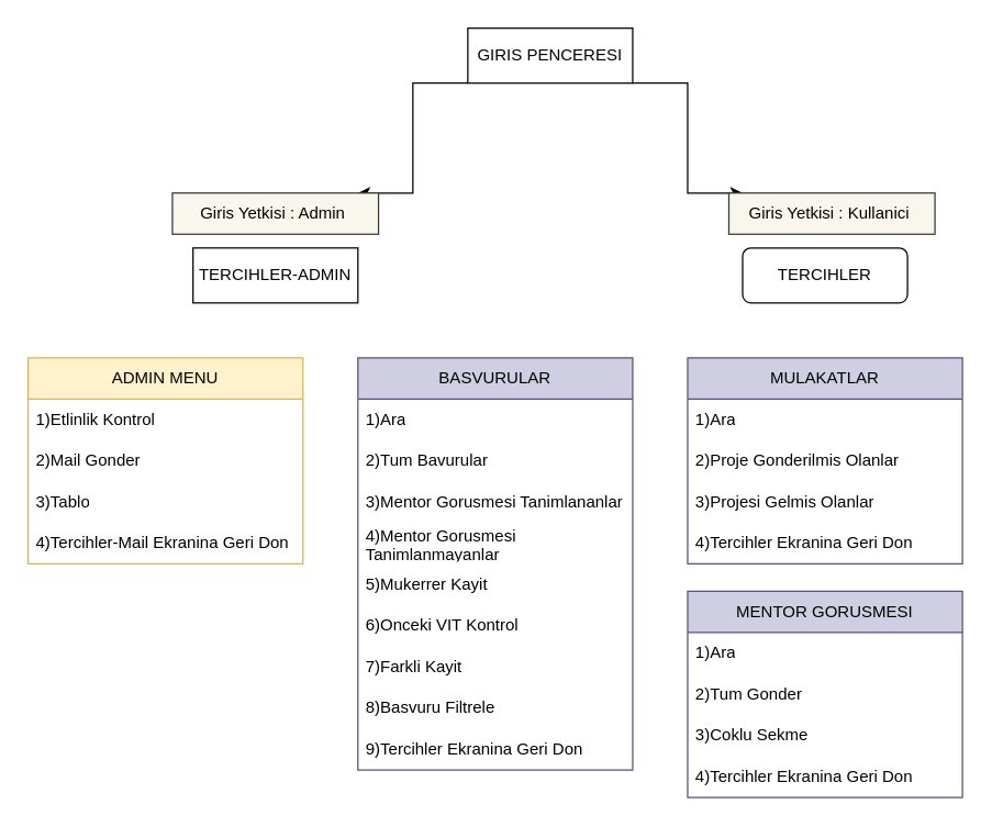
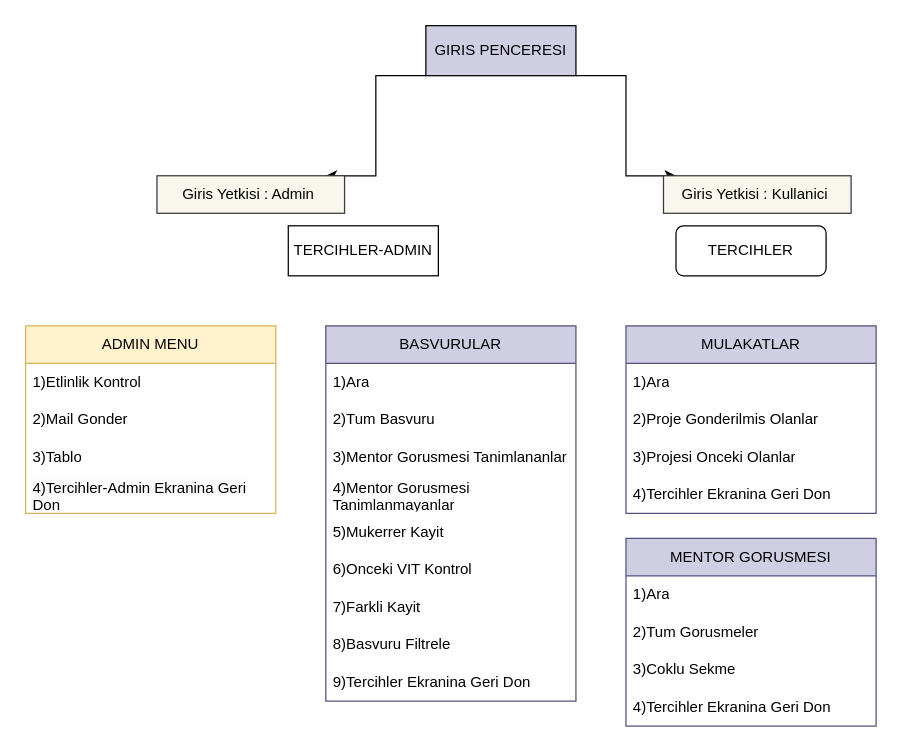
  <mxCell id="0" />
  <mxCell id="1" parent="0" />
- <mxCell id="2" value="GIRIS PENCERESI" style="rounded=0;whiteSpace=wrap;html=1;" vertex="1" parent="1"><mxGeometry x="340" y="20" width="120" height="40" as="geometry" /></mxCell>
+ <mxCell id="2" value="GIRIS PENCERESI" style="rounded=0;whiteSpace=wrap;html=1;fillColor=#d0cee2;" vertex="1" parent="1"><mxGeometry x="340" y="20" width="120" height="40" as="geometry" /></mxCell>
  <mxCell id="3" value="" style="endArrow=classic;html=1;rounded=0;edgeStyle=elbowEdgeStyle;" edge="1" parent="1"><mxGeometry width="50" height="50" relative="1" as="geometry"><mxPoint x="460" y="60" as="sourcePoint" /><mxPoint x="540" y="140" as="targetPoint" /></mxGeometry></mxCell>
  <mxCell id="4" value="" style="endArrow=classic;html=1;rounded=0;edgeStyle=elbowEdgeStyle;" edge="1" parent="1"><mxGeometry width="50" height="50" relative="1" as="geometry"><mxPoint x="340" y="60" as="sourcePoint" /><mxPoint x="260" y="140" as="targetPoint" /></mxGeometry></mxCell>
  <mxCell id="5" value="Giris Yetkisi : Admin&amp;nbsp;" style="text;html=1;align=center;verticalAlign=middle;whiteSpace=wrap;rounded=0;fillColor=#f9f7ed;strokeColor=#36393d;" vertex="1" parent="1"><mxGeometry x="125" y="140" width="150" height="30" as="geometry" /></mxCell>
  <mxCell id="6" value="Giris Yetkisi : Kullanici&amp;nbsp;" style="text;html=1;align=center;verticalAlign=middle;whiteSpace=wrap;rounded=0;fillColor=#f9f7ed;strokeColor=#36393d;" vertex="1" parent="1"><mxGeometry x="530" y="140" width="150" height="30" as="geometry" /></mxCell>
  <mxCell id="7" value="TERCIHLER" style="whiteSpace=wrap;html=1;rounded=1;" vertex="1" parent="1"><mxGeometry x="540" y="180" width="120" height="40" as="geometry" /></mxCell>
  <mxCell id="8" style="edgeStyle=none;rounded=0;orthogonalLoop=1;jettySize=auto;html=1;entryX=0.5;entryY=1;entryDx=0;entryDy=0;" edge="1" parent="1" source="9" target="9"><mxGeometry relative="1" as="geometry"><mxPoint x="200" y="250" as="targetPoint" /></mxGeometry></mxCell>
- <mxCell id="9" value="TERCIHLER-ADMIN" style="rounded=0;whiteSpace=wrap;html=1;gradientColor=default;fillColor=none;" vertex="1" parent="1"><mxGeometry x="140" y="180" width="120" height="40" as="geometry" /></mxCell>
+ <mxCell id="9" value="TERCIHLER-ADMIN" style="rounded=0;whiteSpace=wrap;html=1;gradientColor=default;fillColor=none;" vertex="1" parent="1"><mxGeometry x="230" y="180" width="120" height="40" as="geometry" /></mxCell>
  <mxCell id="10" value="BASVURULAR" style="swimlane;fontStyle=0;childLayout=stackLayout;horizontal=1;startSize=30;horizontalStack=0;resizeParent=1;resizeParentMax=0;resizeLast=0;collapsible=1;marginBottom=0;whiteSpace=wrap;html=1;fillColor=#d0cee2;strokeColor=#56517e;" vertex="1" parent="1"><mxGeometry x="260" y="260" width="200" height="300" as="geometry" /></mxCell>
  <mxCell id="11" value="1)Ara" style="text;strokeColor=none;fillColor=none;align=left;verticalAlign=middle;spacingLeft=4;spacingRight=4;overflow=hidden;points=[[0,0.5],[1,0.5]];portConstraint=eastwest;rotatable=0;whiteSpace=wrap;html=1;" vertex="1" parent="10"><mxGeometry y="30" width="200" height="30" as="geometry" /></mxCell>
- <mxCell id="12" value="2)Tum Bavurular" style="text;strokeColor=none;fillColor=none;align=left;verticalAlign=middle;spacingLeft=4;spacingRight=4;overflow=hidden;points=[[0,0.5],[1,0.5]];portConstraint=eastwest;rotatable=0;whiteSpace=wrap;html=1;" vertex="1" parent="10"><mxGeometry y="60" width="200" height="30" as="geometry" /></mxCell>
+ <mxCell id="12" value="2)Tum Basvuru" style="text;strokeColor=none;fillColor=none;align=left;verticalAlign=middle;spacingLeft=4;spacingRight=4;overflow=hidden;points=[[0,0.5],[1,0.5]];portConstraint=eastwest;rotatable=0;whiteSpace=wrap;html=1;" vertex="1" parent="10"><mxGeometry y="60" width="200" height="30" as="geometry" /></mxCell>
  <mxCell id="13" value="3)Mentor Gorusmesi Tanimlananlar" style="text;strokeColor=none;fillColor=none;align=left;verticalAlign=middle;spacingLeft=4;spacingRight=4;overflow=hidden;points=[[0,0.5],[1,0.5]];portConstraint=eastwest;rotatable=0;whiteSpace=wrap;html=1;" vertex="1" parent="10"><mxGeometry y="90" width="200" height="30" as="geometry" /></mxCell>
  <mxCell id="14" value="4)Mentor Gorusmesi Tanimlanmayanlar" style="text;strokeColor=none;fillColor=none;align=left;verticalAlign=middle;spacingLeft=4;spacingRight=4;overflow=hidden;points=[[0,0.5],[1,0.5]];portConstraint=eastwest;rotatable=0;whiteSpace=wrap;html=1;" vertex="1" parent="10"><mxGeometry y="120" width="200" height="30" as="geometry" /></mxCell>
  <mxCell id="15" value="5)Mukerrer Kayit" style="text;strokeColor=none;fillColor=none;align=left;verticalAlign=middle;spacingLeft=4;spacingRight=4;overflow=hidden;points=[[0,0.5],[1,0.5]];portConstraint=eastwest;rotatable=0;whiteSpace=wrap;html=1;" vertex="1" parent="10"><mxGeometry y="150" width="200" height="30" as="geometry" /></mxCell>
  <mxCell id="16" value="6)Onceki VIT Kontrol" style="text;strokeColor=none;fillColor=none;align=left;verticalAlign=middle;spacingLeft=4;spacingRight=4;overflow=hidden;points=[[0,0.5],[1,0.5]];portConstraint=eastwest;rotatable=0;whiteSpace=wrap;html=1;" vertex="1" parent="10"><mxGeometry y="180" width="200" height="30" as="geometry" /></mxCell>
  <mxCell id="17" value="7)Farkli Kayit" style="text;strokeColor=none;fillColor=none;align=left;verticalAlign=middle;spacingLeft=4;spacingRight=4;overflow=hidden;points=[[0,0.5],[1,0.5]];portConstraint=eastwest;rotatable=0;whiteSpace=wrap;html=1;" vertex="1" parent="10"><mxGeometry y="210" width="200" height="30" as="geometry" /></mxCell>
  <mxCell id="18" value="8)Basvuru Filtrele" style="text;strokeColor=none;fillColor=none;align=left;verticalAlign=middle;spacingLeft=4;spacingRight=4;overflow=hidden;points=[[0,0.5],[1,0.5]];portConstraint=eastwest;rotatable=0;whiteSpace=wrap;html=1;" vertex="1" parent="10"><mxGeometry y="240" width="200" height="30" as="geometry" /></mxCell>
  <mxCell id="19" value="9)Tercihler Ekranina Geri Don" style="text;strokeColor=none;fillColor=none;align=left;verticalAlign=middle;spacingLeft=4;spacingRight=4;overflow=hidden;points=[[0,0.5],[1,0.5]];portConstraint=eastwest;rotatable=0;whiteSpace=wrap;html=1;" vertex="1" parent="10"><mxGeometry y="270" width="200" height="30" as="geometry" /></mxCell>
  <mxCell id="20" value="MENTOR GORUSMESI" style="swimlane;fontStyle=0;childLayout=stackLayout;horizontal=1;startSize=30;horizontalStack=0;resizeParent=1;resizeParentMax=0;resizeLast=0;collapsible=1;marginBottom=0;whiteSpace=wrap;html=1;fillColor=#d0cee2;strokeColor=#56517e;" vertex="1" parent="1"><mxGeometry x="500" y="430" width="200" height="150" as="geometry" /></mxCell>
  <mxCell id="21" value="1)Ara" style="text;strokeColor=none;fillColor=none;align=left;verticalAlign=middle;spacingLeft=4;spacingRight=4;overflow=hidden;points=[[0,0.5],[1,0.5]];portConstraint=eastwest;rotatable=0;whiteSpace=wrap;html=1;" vertex="1" parent="20"><mxGeometry y="30" width="200" height="30" as="geometry" /></mxCell>
- <mxCell id="22" value="2)Tum Gonder" style="text;strokeColor=none;fillColor=none;align=left;verticalAlign=middle;spacingLeft=4;spacingRight=4;overflow=hidden;points=[[0,0.5],[1,0.5]];portConstraint=eastwest;rotatable=0;whiteSpace=wrap;html=1;" vertex="1" parent="20"><mxGeometry y="60" width="200" height="30" as="geometry" /></mxCell>
+ <mxCell id="22" value="2)Tum Gorusmeler" style="text;strokeColor=none;fillColor=none;align=left;verticalAlign=middle;spacingLeft=4;spacingRight=4;overflow=hidden;points=[[0,0.5],[1,0.5]];portConstraint=eastwest;rotatable=0;whiteSpace=wrap;html=1;" vertex="1" parent="20"><mxGeometry y="60" width="200" height="30" as="geometry" /></mxCell>
  <mxCell id="23" value="3)Coklu Sekme" style="text;strokeColor=none;fillColor=none;align=left;verticalAlign=middle;spacingLeft=4;spacingRight=4;overflow=hidden;points=[[0,0.5],[1,0.5]];portConstraint=eastwest;rotatable=0;whiteSpace=wrap;html=1;" vertex="1" parent="20"><mxGeometry y="90" width="200" height="30" as="geometry" /></mxCell>
  <mxCell id="24" value="4)Tercihler Ekranina Geri Don" style="text;strokeColor=none;fillColor=none;align=left;verticalAlign=middle;spacingLeft=4;spacingRight=4;overflow=hidden;points=[[0,0.5],[1,0.5]];portConstraint=eastwest;rotatable=0;whiteSpace=wrap;html=1;" vertex="1" parent="20"><mxGeometry y="120" width="200" height="30" as="geometry" /></mxCell>
  <mxCell id="25" value="MULAKATLAR" style="swimlane;fontStyle=0;childLayout=stackLayout;horizontal=1;startSize=30;horizontalStack=0;resizeParent=1;resizeParentMax=0;resizeLast=0;collapsible=1;marginBottom=0;whiteSpace=wrap;html=1;fillColor=#d0cee2;strokeColor=#56517e;" vertex="1" parent="1"><mxGeometry x="500" y="260" width="200" height="150" as="geometry" /></mxCell>
  <mxCell id="26" value="1)Ara" style="text;strokeColor=none;fillColor=none;align=left;verticalAlign=middle;spacingLeft=4;spacingRight=4;overflow=hidden;points=[[0,0.5],[1,0.5]];portConstraint=eastwest;rotatable=0;whiteSpace=wrap;html=1;" vertex="1" parent="25"><mxGeometry y="30" width="200" height="30" as="geometry" /></mxCell>
  <mxCell id="27" value="2)Proje Gonderilmis Olanlar" style="text;strokeColor=none;fillColor=none;align=left;verticalAlign=middle;spacingLeft=4;spacingRight=4;overflow=hidden;points=[[0,0.5],[1,0.5]];portConstraint=eastwest;rotatable=0;whiteSpace=wrap;html=1;" vertex="1" parent="25"><mxGeometry y="60" width="200" height="30" as="geometry" /></mxCell>
- <mxCell id="28" value="3)Projesi Gelmis Olanlar" style="text;strokeColor=none;fillColor=none;align=left;verticalAlign=middle;spacingLeft=4;spacingRight=4;overflow=hidden;points=[[0,0.5],[1,0.5]];portConstraint=eastwest;rotatable=0;whiteSpace=wrap;html=1;" vertex="1" parent="25"><mxGeometry y="90" width="200" height="30" as="geometry" /></mxCell>
+ <mxCell id="28" value="3)Projesi Onceki Olanlar" style="text;strokeColor=none;fillColor=none;align=left;verticalAlign=middle;spacingLeft=4;spacingRight=4;overflow=hidden;points=[[0,0.5],[1,0.5]];portConstraint=eastwest;rotatable=0;whiteSpace=wrap;html=1;" vertex="1" parent="25"><mxGeometry y="90" width="200" height="30" as="geometry" /></mxCell>
  <mxCell id="29" value="4)Tercihler Ekranina Geri Don" style="text;strokeColor=none;fillColor=none;align=left;verticalAlign=middle;spacingLeft=4;spacingRight=4;overflow=hidden;points=[[0,0.5],[1,0.5]];portConstraint=eastwest;rotatable=0;whiteSpace=wrap;html=1;" vertex="1" parent="25"><mxGeometry y="120" width="200" height="30" as="geometry" /></mxCell>
  <mxCell id="30" value="ADMIN MENU" style="swimlane;fontStyle=0;childLayout=stackLayout;horizontal=1;startSize=30;horizontalStack=0;resizeParent=1;resizeParentMax=0;resizeLast=0;collapsible=1;marginBottom=0;whiteSpace=wrap;html=1;fillColor=#fff2cc;strokeColor=#d6b656;" vertex="1" parent="1"><mxGeometry x="20" y="260" width="200" height="150" as="geometry" /></mxCell>
  <mxCell id="31" value="1)Etlinlik Kontrol" style="text;strokeColor=none;fillColor=none;align=left;verticalAlign=middle;spacingLeft=4;spacingRight=4;overflow=hidden;points=[[0,0.5],[1,0.5]];portConstraint=eastwest;rotatable=0;whiteSpace=wrap;html=1;" vertex="1" parent="30"><mxGeometry y="30" width="200" height="30" as="geometry" /></mxCell>
  <mxCell id="32" value="2)Mail Gonder" style="text;strokeColor=none;fillColor=none;align=left;verticalAlign=middle;spacingLeft=4;spacingRight=4;overflow=hidden;points=[[0,0.5],[1,0.5]];portConstraint=eastwest;rotatable=0;whiteSpace=wrap;html=1;" vertex="1" parent="30"><mxGeometry y="60" width="200" height="30" as="geometry" /></mxCell>
  <mxCell id="33" value="3)Tablo" style="text;strokeColor=none;fillColor=none;align=left;verticalAlign=middle;spacingLeft=4;spacingRight=4;overflow=hidden;points=[[0,0.5],[1,0.5]];portConstraint=eastwest;rotatable=0;whiteSpace=wrap;html=1;" vertex="1" parent="30"><mxGeometry y="90" width="200" height="30" as="geometry" /></mxCell>
- <mxCell id="34" value="&lt;span style=&quot;color: rgb(0, 0, 0); font-family: Helvetica; font-size: 12px; font-style: normal; font-variant-ligatures: normal; font-variant-caps: normal; font-weight: 400; letter-spacing: normal; orphans: 2; text-align: left; text-indent: 0px; text-transform: none; widows: 2; word-spacing: 0px; -webkit-text-stroke-width: 0px; white-space: normal; background-color: rgb(251, 251, 251); text-decoration-thickness: initial; text-decoration-style: initial; text-decoration-color: initial; float: none; display: inline !important;&quot;&gt;4)Tercihler-Mail Ekranina Geri Don&lt;/span&gt;" style="text;strokeColor=none;fillColor=none;align=left;verticalAlign=middle;spacingLeft=4;spacingRight=4;overflow=hidden;points=[[0,0.5],[1,0.5]];portConstraint=eastwest;rotatable=0;whiteSpace=wrap;html=1;" vertex="1" parent="30"><mxGeometry y="120" width="200" height="30" as="geometry" /></mxCell>
+ <mxCell id="34" value="&lt;span style=&quot;color: rgb(0, 0, 0); font-family: Helvetica; font-size: 12px; font-style: normal; font-variant-ligatures: normal; font-variant-caps: normal; font-weight: 400; letter-spacing: normal; orphans: 2; text-align: left; text-indent: 0px; text-transform: none; widows: 2; word-spacing: 0px; -webkit-text-stroke-width: 0px; white-space: normal; background-color: rgb(251, 251, 251); text-decoration-thickness: initial; text-decoration-style: initial; text-decoration-color: initial; float: none; display: inline !important;&quot;&gt;4)Tercihler-Admin Ekranina Geri Don&lt;/span&gt;" style="text;strokeColor=none;fillColor=none;align=left;verticalAlign=middle;spacingLeft=4;spacingRight=4;overflow=hidden;points=[[0,0.5],[1,0.5]];portConstraint=eastwest;rotatable=0;whiteSpace=wrap;html=1;" vertex="1" parent="30"><mxGeometry y="120" width="200" height="30" as="geometry" /></mxCell>
  <mxCell id="35" style="edgeStyle=none;rounded=0;orthogonalLoop=1;jettySize=auto;html=1;exitX=0.75;exitY=0;exitDx=0;exitDy=0;" edge="1" parent="1" source="25" target="25"><mxGeometry relative="1" as="geometry" /></mxCell>
